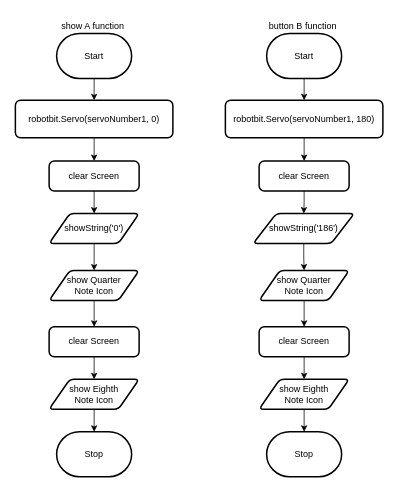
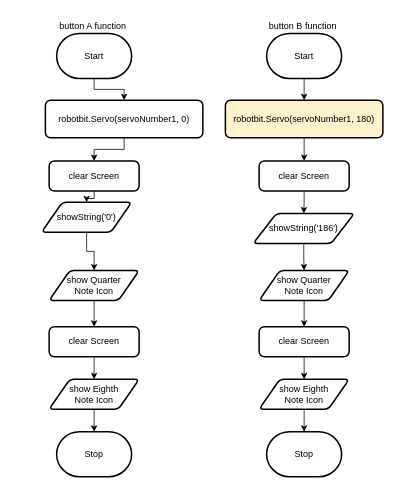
  <mxCell id="0" />
  <mxCell id="1" parent="0" />
  <mxCell id="2" value="" style="edgeStyle=orthogonalEdgeStyle;html=1;rounded=0;" parent="1" source="3" target="7" edge="1"><mxGeometry relative="1" as="geometry" /></mxCell>
  <mxCell id="3" value="Start" style="strokeWidth=2;html=1;shape=mxgraph.flowchart.terminator;whiteSpace=wrap;" parent="1" vertex="1"><mxGeometry x="75" y="44" width="100" height="60" as="geometry" /></mxCell>
  <mxCell id="4" value="Stop" style="strokeWidth=2;html=1;shape=mxgraph.flowchart.terminator;whiteSpace=wrap;" parent="1" vertex="1"><mxGeometry x="75" y="575" width="100" height="60" as="geometry" /></mxCell>
- <mxCell id="5" value="show A function" style="text;html=1;align=center;verticalAlign=middle;resizable=0;points=[];autosize=1;strokeColor=none;fillColor=none;" parent="1" vertex="1"><mxGeometry x="68" y="20" width="110" height="30" as="geometry" /></mxCell>
+ <mxCell id="5" value="button A function" style="text;html=1;align=center;verticalAlign=middle;resizable=0;points=[];autosize=1;strokeColor=none;fillColor=none;" parent="1" vertex="1"><mxGeometry x="68" y="20" width="110" height="30" as="geometry" /></mxCell>
  <mxCell id="6" value="" style="edgeStyle=orthogonalEdgeStyle;rounded=0;html=1;" parent="1" source="7" target="9" edge="1"><mxGeometry relative="1" as="geometry" /></mxCell>
- <mxCell id="7" value="robotbit.Servo(servoNumber1, 0)" style="rounded=1;whiteSpace=wrap;html=1;absoluteArcSize=1;arcSize=14;strokeWidth=2;" parent="1" vertex="1"><mxGeometry x="20" y="133" width="210" height="50" as="geometry" /></mxCell>
+ <mxCell id="7" value="robotbit.Servo(servoNumber1, 0)" style="rounded=1;whiteSpace=wrap;html=1;absoluteArcSize=1;arcSize=14;strokeWidth=2;" parent="1" vertex="1"><mxGeometry x="60" y="133" width="210" height="50" as="geometry" /></mxCell>
  <mxCell id="8" value="" style="edgeStyle=orthogonalEdgeStyle;rounded=0;html=1;" parent="1" source="9" target="11" edge="1"><mxGeometry relative="1" as="geometry" /></mxCell>
  <mxCell id="9" value="clear Screen" style="rounded=1;whiteSpace=wrap;html=1;absoluteArcSize=1;arcSize=14;strokeWidth=2;" parent="1" vertex="1"><mxGeometry x="65" y="214" width="120" height="40" as="geometry" /></mxCell>
  <mxCell id="10" value="" style="edgeStyle=orthogonalEdgeStyle;rounded=0;html=1;" parent="1" source="11" target="13" edge="1"><mxGeometry relative="1" as="geometry" /></mxCell>
- <mxCell id="11" value="showString('0')" style="shape=parallelogram;html=1;strokeWidth=2;perimeter=parallelogramPerimeter;whiteSpace=wrap;rounded=1;arcSize=12;size=0.23;fontFamily=Helvetica;fontSize=12;fontColor=default;align=center;strokeColor=default;fillColor=default;" parent="1" vertex="1"><mxGeometry x="65" y="284" width="120" height="40" as="geometry" /></mxCell>
+ <mxCell id="11" value="showString('0')" style="shape=parallelogram;html=1;strokeWidth=2;perimeter=parallelogramPerimeter;whiteSpace=wrap;rounded=1;arcSize=12;size=0.23;fontFamily=Helvetica;fontSize=12;fontColor=default;align=center;strokeColor=default;fillColor=default;" parent="1" vertex="1"><mxGeometry x="55" y="269" width="120" height="40" as="geometry" /></mxCell>
  <mxCell id="12" value="" style="edgeStyle=orthogonalEdgeStyle;rounded=0;html=1;" parent="1" source="13" target="15" edge="1"><mxGeometry relative="1" as="geometry" /></mxCell>
  <mxCell id="13" value="show Quarter &lt;br&gt;Note Icon" style="shape=parallelogram;html=1;strokeWidth=2;perimeter=parallelogramPerimeter;whiteSpace=wrap;rounded=1;arcSize=12;size=0.23;fontFamily=Helvetica;fontSize=12;fontColor=default;align=center;strokeColor=default;fillColor=default;" parent="1" vertex="1"><mxGeometry x="65" y="360" width="120" height="40" as="geometry" /></mxCell>
  <mxCell id="14" value="" style="edgeStyle=orthogonalEdgeStyle;rounded=0;html=1;" parent="1" source="15" target="17" edge="1"><mxGeometry relative="1" as="geometry" /></mxCell>
  <mxCell id="15" value="clear Screen" style="rounded=1;whiteSpace=wrap;html=1;absoluteArcSize=1;arcSize=14;strokeWidth=2;" parent="1" vertex="1"><mxGeometry x="65" y="435" width="120" height="40" as="geometry" /></mxCell>
  <mxCell id="16" value="" style="edgeStyle=orthogonalEdgeStyle;rounded=0;html=1;" parent="1" source="17" target="4" edge="1"><mxGeometry relative="1" as="geometry" /></mxCell>
  <mxCell id="17" value="show Eighth&lt;br&gt;Note Icon" style="shape=parallelogram;html=1;strokeWidth=2;perimeter=parallelogramPerimeter;whiteSpace=wrap;rounded=1;arcSize=12;size=0.23;fontFamily=Helvetica;fontSize=12;fontColor=default;align=center;strokeColor=default;fillColor=default;" parent="1" vertex="1"><mxGeometry x="65" y="505" width="120" height="40" as="geometry" /></mxCell>
  <mxCell id="18" value="" style="edgeStyle=orthogonalEdgeStyle;html=1;rounded=0;" parent="1" source="19" target="23" edge="1"><mxGeometry relative="1" as="geometry" /></mxCell>
  <mxCell id="19" value="Start" style="strokeWidth=2;html=1;shape=mxgraph.flowchart.terminator;whiteSpace=wrap;" parent="1" vertex="1"><mxGeometry x="355" y="44" width="100" height="60" as="geometry" /></mxCell>
  <mxCell id="20" value="Stop" style="strokeWidth=2;html=1;shape=mxgraph.flowchart.terminator;whiteSpace=wrap;" parent="1" vertex="1"><mxGeometry x="355" y="575" width="100" height="60" as="geometry" /></mxCell>
  <mxCell id="21" value="button B function" style="text;html=1;align=center;verticalAlign=middle;resizable=0;points=[];autosize=1;strokeColor=none;fillColor=none;" parent="1" vertex="1"><mxGeometry x="348" y="20" width="110" height="30" as="geometry" /></mxCell>
  <mxCell id="22" value="" style="edgeStyle=orthogonalEdgeStyle;rounded=0;html=1;" parent="1" source="23" target="25" edge="1"><mxGeometry relative="1" as="geometry" /></mxCell>
- <mxCell id="23" value="robotbit.Servo(servoNumber1, 180)" style="rounded=1;whiteSpace=wrap;html=1;absoluteArcSize=1;arcSize=14;strokeWidth=2;" parent="1" vertex="1"><mxGeometry x="300" y="133" width="210" height="50" as="geometry" /></mxCell>
+ <mxCell id="23" value="robotbit.Servo(servoNumber1, 180)" style="rounded=1;whiteSpace=wrap;html=1;absoluteArcSize=1;arcSize=14;strokeWidth=2;fillColor=#fff2cc;" parent="1" vertex="1"><mxGeometry x="300" y="133" width="210" height="50" as="geometry" /></mxCell>
  <mxCell id="24" value="" style="edgeStyle=orthogonalEdgeStyle;rounded=0;html=1;" parent="1" source="25" target="27" edge="1"><mxGeometry relative="1" as="geometry" /></mxCell>
  <mxCell id="25" value="clear Screen" style="rounded=1;whiteSpace=wrap;html=1;absoluteArcSize=1;arcSize=14;strokeWidth=2;" parent="1" vertex="1"><mxGeometry x="345" y="214" width="120" height="40" as="geometry" /></mxCell>
  <mxCell id="26" value="" style="edgeStyle=orthogonalEdgeStyle;rounded=0;html=1;" parent="1" source="27" target="29" edge="1"><mxGeometry relative="1" as="geometry" /></mxCell>
  <mxCell id="27" value="showString('186')" style="shape=parallelogram;html=1;strokeWidth=2;perimeter=parallelogramPerimeter;whiteSpace=wrap;rounded=1;arcSize=12;size=0.23;fontFamily=Helvetica;fontSize=12;fontColor=default;align=center;strokeColor=default;fillColor=default;" parent="1" vertex="1"><mxGeometry x="337" y="284" width="135" height="40" as="geometry" /></mxCell>
  <mxCell id="28" value="" style="edgeStyle=orthogonalEdgeStyle;rounded=0;html=1;" parent="1" source="29" target="31" edge="1"><mxGeometry relative="1" as="geometry" /></mxCell>
  <mxCell id="29" value="show Quarter&lt;br&gt;Note Icon" style="shape=parallelogram;html=1;strokeWidth=2;perimeter=parallelogramPerimeter;whiteSpace=wrap;rounded=1;arcSize=12;size=0.23;fontFamily=Helvetica;fontSize=12;fontColor=default;align=center;strokeColor=default;fillColor=default;" parent="1" vertex="1"><mxGeometry x="345" y="360" width="120" height="40" as="geometry" /></mxCell>
  <mxCell id="30" value="" style="edgeStyle=orthogonalEdgeStyle;rounded=0;html=1;" parent="1" source="31" target="33" edge="1"><mxGeometry relative="1" as="geometry" /></mxCell>
  <mxCell id="31" value="clear Screen" style="rounded=1;whiteSpace=wrap;html=1;absoluteArcSize=1;arcSize=14;strokeWidth=2;" parent="1" vertex="1"><mxGeometry x="345" y="435" width="120" height="40" as="geometry" /></mxCell>
  <mxCell id="32" value="" style="edgeStyle=orthogonalEdgeStyle;rounded=0;html=1;" parent="1" source="33" target="20" edge="1"><mxGeometry relative="1" as="geometry" /></mxCell>
  <mxCell id="33" value="show Eighth&lt;br&gt;Note Icon" style="shape=parallelogram;html=1;strokeWidth=2;perimeter=parallelogramPerimeter;whiteSpace=wrap;rounded=1;arcSize=12;size=0.23;fontFamily=Helvetica;fontSize=12;fontColor=default;align=center;strokeColor=default;fillColor=default;" parent="1" vertex="1"><mxGeometry x="345" y="505" width="120" height="40" as="geometry" /></mxCell>
